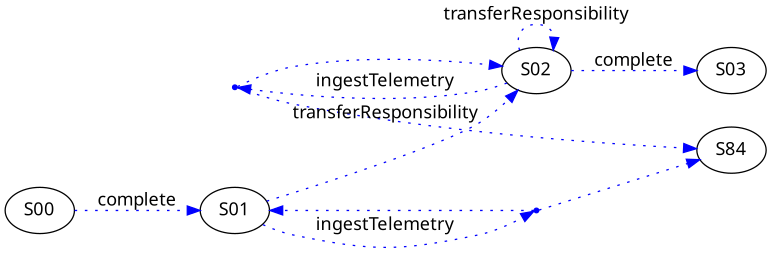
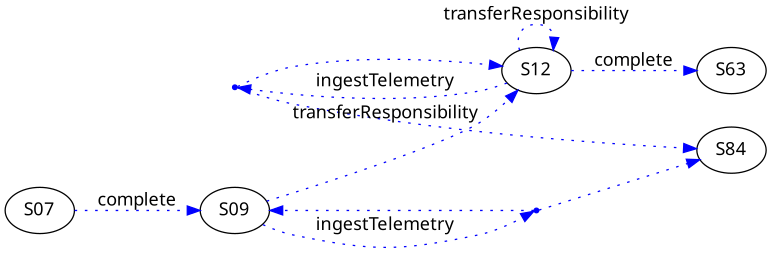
  digraph {
    fontname="Noto Sans"
    rankdir=LR
    node [fontname="Noto Sans"]
    edge [color=blue fontname="Noto Sans" style=dotted]
    S02_ingestTelemetry [color=blue shape=point]
-   S02
+   S02 [label=S12]
    n3 [label=S84]
-   S03
+   S03 [label=S63]
    S01_ingestTelemetry [color=blue shape=point]
-   S01
-   S00
+   S01 [label=S09]
+   S00 [label=S07]
    S02_ingestTelemetry -> S02
    S02_ingestTelemetry -> n3
    S02 -> S02_ingestTelemetry [label=ingestTelemetry]
    S02 -> S02 [label=transferResponsibility]
    S02 -> S03 [label=complete]
    S01_ingestTelemetry -> n3
    S01_ingestTelemetry -> S01
    S01 -> S02 [label=transferResponsibility]
    S01 -> S01_ingestTelemetry [label=ingestTelemetry]
    S00 -> S01 [label=complete]
  }
